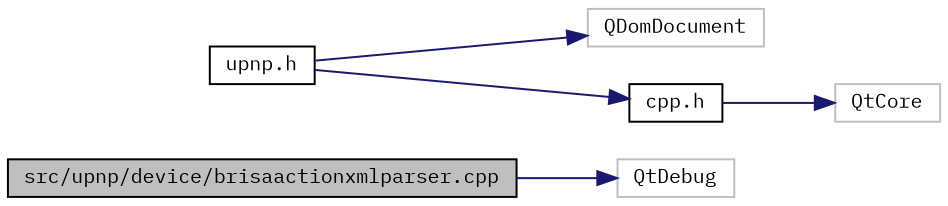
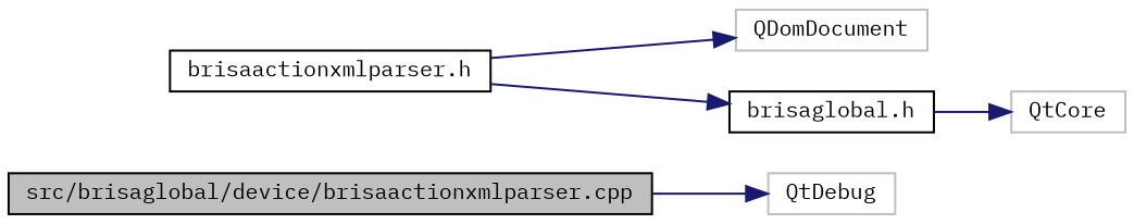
  digraph {
    fontname="IBM Plex Mono"
    rankdir=LR
    node [color=black fontname="IBM Plex Mono" fontsize=10 shape=record]
    edge [color=midnightblue fontname="IBM Plex Mono" fontsize=10 labelfontname=FreeSans labelfontsize=10 style=solid]
-   n1 [fillcolor=grey75 fontcolor=black height=0.2 label="src/upnp/device/brisaactionxmlparser.cpp" style=filled width=0.4]
+   n1 [fillcolor=grey75 fontcolor=black height=0.2 label="src/brisaglobal/device/brisaactionxmlparser.cpp" style=filled width=0.4]
    n2 [color=grey75 height=0.2 label=QtDebug width=0.4]
-   n3 [height=0.2 label="upnp.h" width=0.4]
+   n3 [height=0.2 label="brisaactionxmlparser.h" width=0.4]
    n4 [color=grey75 height=0.2 label=QDomDocument width=0.4]
-   n5 [height=0.2 label="cpp.h" width=0.4]
+   n5 [height=0.2 label="brisaglobal.h" width=0.4]
    n6 [color=grey75 height=0.2 label=QtCore width=0.4]
    n1 -> n2
    n3 -> n4
    n3 -> n5
    n5 -> n6
  }
